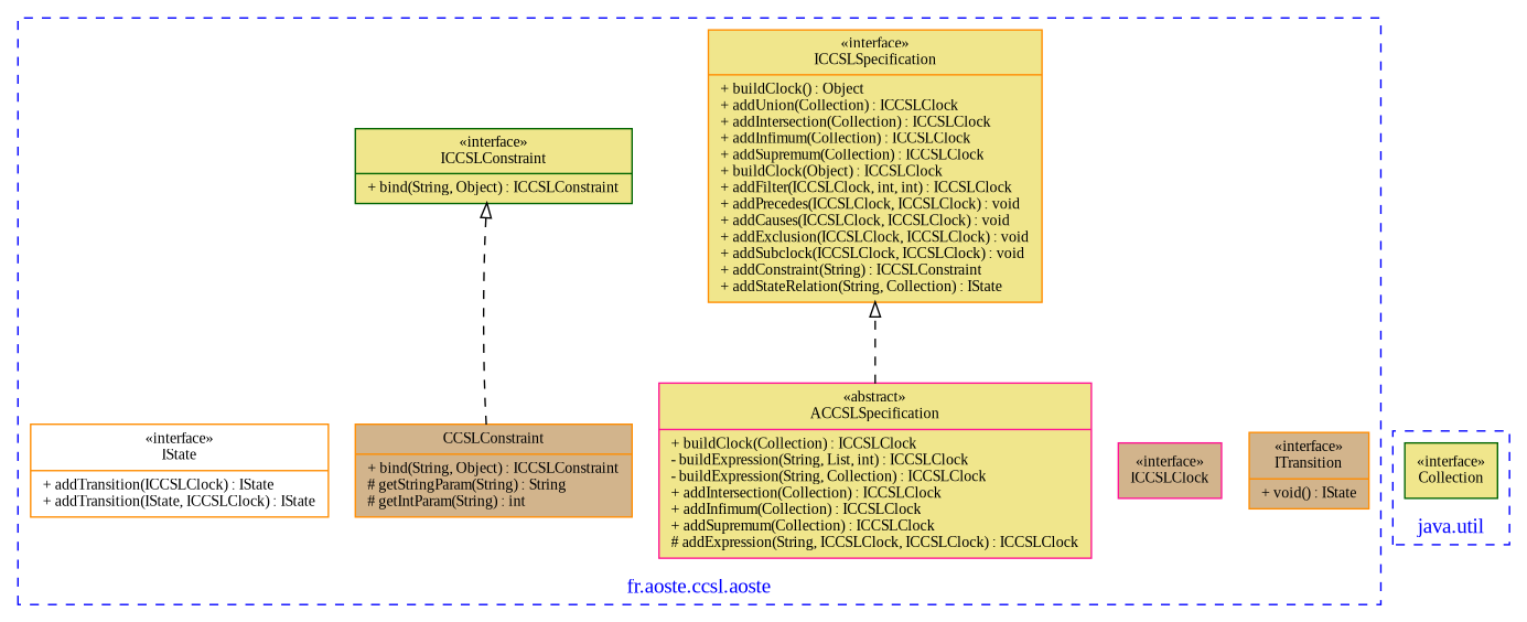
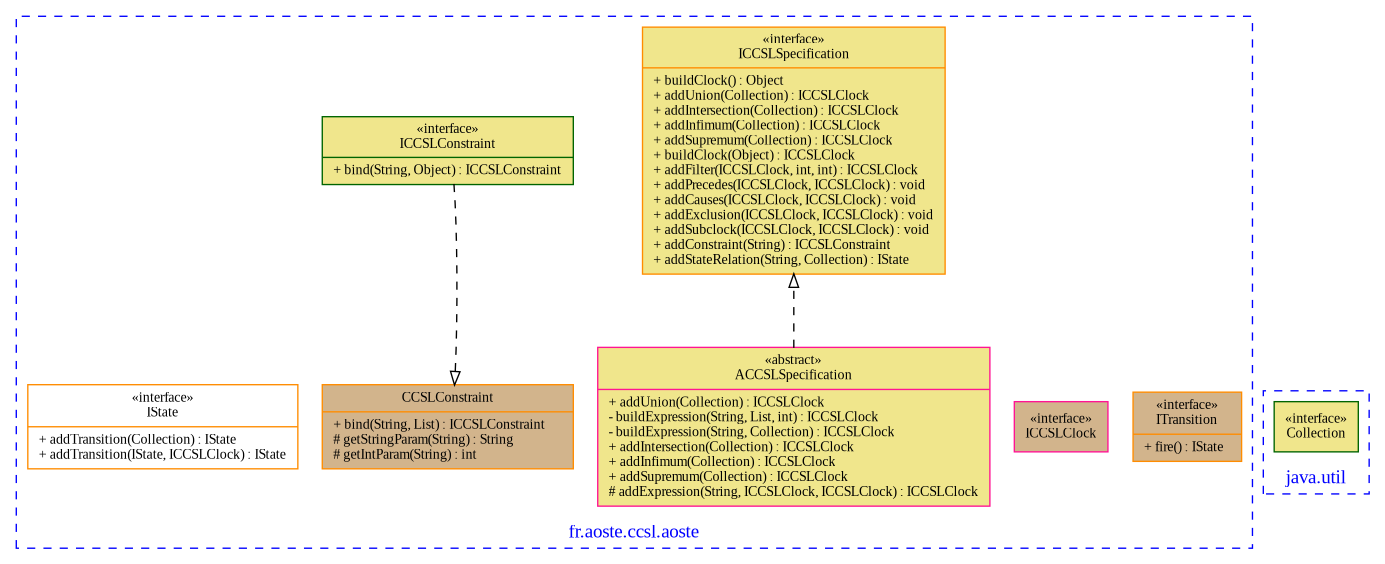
  digraph {
    compound=true
    fontname="Liberation Serif"
    rankdir=BT
    ranksep=0.75
    node [color=darkorange fillcolor=khaki fontcolor=black fontname="Liberation Serif" fontsize=10 shape=record style=filled]
    edge [arrowhead=onormal fontname="Liberation Serif" fontsize=10 labelfontname=Times labelfontsize=10 style=dashed]
-   n1 [fillcolor=tan label="{&#xab;interface&#xbb;\nITransition | + void() : IState\l}"]
+   n1 [fillcolor=tan label="{&#xab;interface&#xbb;\nITransition | + fire() : IState\l}"]
    n2 [color=deeppink fillcolor=tan label="{&#xab;interface&#xbb;\nICCSLClock}"]
-   n3 [color=deeppink label="{&#xab;abstract&#xbb;\nACCSLSpecification | + buildClock(Collection) : ICCSLClock\l- buildExpression(String, List, int) : ICCSLClock\l- buildExpression(String, Collection) : ICCSLClock\l+ addIntersection(Collection) : ICCSLClock\l+ addInfimum(Collection) : ICCSLClock\l+ addSupremum(Collection) : ICCSLClock\l# addExpression(String, ICCSLClock, ICCSLClock) : ICCSLClock\l}"]
-   n4 [fillcolor=tan label="{CCSLConstraint | + bind(String, Object) : ICCSLConstraint\l# getStringParam(String) : String\l# getIntParam(String) : int\l}"]
-   n5 [fillcolor=white label="{&#xab;interface&#xbb;\nIState | + addTransition(ICCSLClock) : IState\l+ addTransition(IState, ICCSLClock) : IState\l}"]
+   n3 [color=deeppink label="{&#xab;abstract&#xbb;\nACCSLSpecification | + addUnion(Collection) : ICCSLClock\l- buildExpression(String, List, int) : ICCSLClock\l- buildExpression(String, Collection) : ICCSLClock\l+ addIntersection(Collection) : ICCSLClock\l+ addInfimum(Collection) : ICCSLClock\l+ addSupremum(Collection) : ICCSLClock\l# addExpression(String, ICCSLClock, ICCSLClock) : ICCSLClock\l}"]
+   n4 [fillcolor=tan label="{CCSLConstraint | + bind(String, List) : ICCSLConstraint\l# getStringParam(String) : String\l# getIntParam(String) : int\l}"]
+   n5 [fillcolor=white label="{&#xab;interface&#xbb;\nIState | + addTransition(Collection) : IState\l+ addTransition(IState, ICCSLClock) : IState\l}"]
    n6 [label="{&#xab;interface&#xbb;\nICCSLSpecification | + buildClock() : Object\l+ addUnion(Collection) : ICCSLClock\l+ addIntersection(Collection) : ICCSLClock\l+ addInfimum(Collection) : ICCSLClock\l+ addSupremum(Collection) : ICCSLClock\l+ buildClock(Object) : ICCSLClock\l+ addFilter(ICCSLClock, int, int) : ICCSLClock\l+ addPrecedes(ICCSLClock, ICCSLClock) : void\l+ addCauses(ICCSLClock, ICCSLClock) : void\l+ addExclusion(ICCSLClock, ICCSLClock) : void\l+ addSubclock(ICCSLClock, ICCSLClock) : void\l+ addConstraint(String) : ICCSLConstraint\l+ addStateRelation(String, Collection) : IState\l}"]
    n7 [color=darkgreen label="{&#xab;interface&#xbb;\nICCSLConstraint | + bind(String, Object) : ICCSLConstraint\l}"]
    n8 [color=darkgreen label="{&#xab;interface&#xbb;\nCollection}"]
    subgraph cluster_1 {
      color=blue
      fontcolor=blue
      label="fr.aoste.ccsl.aoste"
      style=dashed
      n1
      n2
      n3
      n4
      n5
      n6
      n7
    }
    subgraph cluster_2 {
      color=blue
      fontcolor=blue
      label="java.util"
      style=dashed
      n8
    }
    n3 -> n6
-   n4 -> n7
+   n7 -> n4
  }
